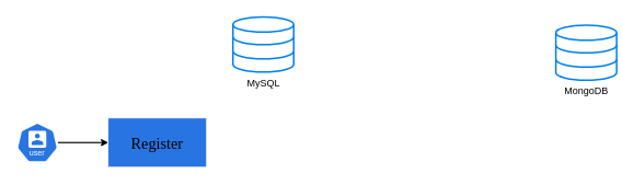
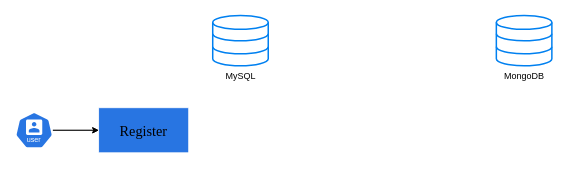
  <mxCell id="0" />
  <mxCell id="1" parent="0" />
  <mxCell id="2" value="" style="edgeStyle=orthogonalEdgeStyle;rounded=0;hachureGap=4;orthogonalLoop=1;jettySize=auto;html=1;fontFamily=Architects Daughter;fontSource=https%3A%2F%2Ffonts.googleapis.com%2Fcss%3Ffamily%3DArchitects%2BDaughter;" edge="1" parent="1" source="4" target="5"><mxGeometry relative="1" as="geometry" /></mxCell>
  <mxCell id="3" style="edgeStyle=orthogonalEdgeStyle;rounded=0;orthogonalLoop=1;jettySize=auto;html=1;entryX=0;entryY=0.5;entryDx=0;entryDy=0;" edge="1" parent="1" source="4" target="5"><mxGeometry relative="1" as="geometry" /></mxCell>
  <mxCell id="4" value="" style="aspect=fixed;html=1;dashed=0;whitespace=wrap;verticalLabelPosition=bottom;verticalAlign=top;fillColor=#2875E2;strokeColor=#ffffff;points=[[0.005,0.63,0],[0.1,0.2,0],[0.9,0.2,0],[0.5,0,0],[0.995,0.63,0],[0.72,0.99,0],[0.5,1,0],[0.28,0.99,0]];shape=mxgraph.kubernetes.icon2;kubernetesLabel=1;prIcon=user;hachureGap=4;fontFamily=Architects Daughter;fontSource=https%3A%2F%2Ffonts.googleapis.com%2Fcss%3Ffamily%3DArchitects%2BDaughter;" vertex="1" parent="1"><mxGeometry x="20" y="149" width="50" height="48" as="geometry" /></mxCell>
  <mxCell id="5" value="&lt;br&gt;&lt;div&gt;&lt;font style=&quot;font-size: 19px;&quot;&gt;Register&lt;/font&gt;&lt;/div&gt;" style="whiteSpace=wrap;html=1;fontFamily=Architects Daughter;verticalAlign=top;fillColor=#2875E2;strokeColor=#ffffff;dashed=0;hachureGap=4;fontSource=https%3A%2F%2Ffonts.googleapis.com%2Fcss%3Ffamily%3DArchitects%2BDaughter;align=center;" vertex="1" parent="1"><mxGeometry x="131" y="143" width="120" height="60" as="geometry" /></mxCell>
  <mxCell id="6" value="MySQL" style="html=1;verticalLabelPosition=bottom;align=center;labelBackgroundColor=#ffffff;verticalAlign=top;strokeWidth=2;strokeColor=#0080F0;shadow=0;dashed=0;shape=mxgraph.ios7.icons.data;" vertex="1" parent="1"><mxGeometry x="283" y="20" width="74" height="67" as="geometry" /></mxCell>
- <mxCell id="7" value="MongoDB" style="html=1;verticalLabelPosition=bottom;align=center;labelBackgroundColor=#ffffff;verticalAlign=top;strokeWidth=2;strokeColor=#0080F0;shadow=0;dashed=0;shape=mxgraph.ios7.icons.data;" vertex="1" parent="1"><mxGeometry x="676" y="30" width="74" height="67" as="geometry" /></mxCell>
+ <mxCell id="7" value="MongoDB" style="html=1;verticalLabelPosition=bottom;align=center;labelBackgroundColor=#ffffff;verticalAlign=top;strokeWidth=2;strokeColor=#0080F0;shadow=0;dashed=0;shape=mxgraph.ios7.icons.data;" vertex="1" parent="1"><mxGeometry x="661" y="20" width="74" height="67" as="geometry" /></mxCell>
